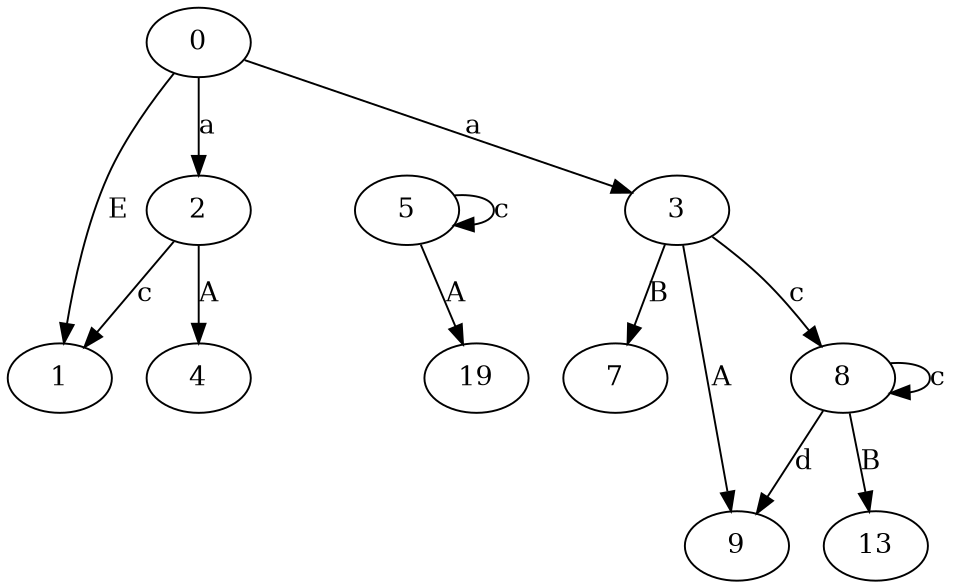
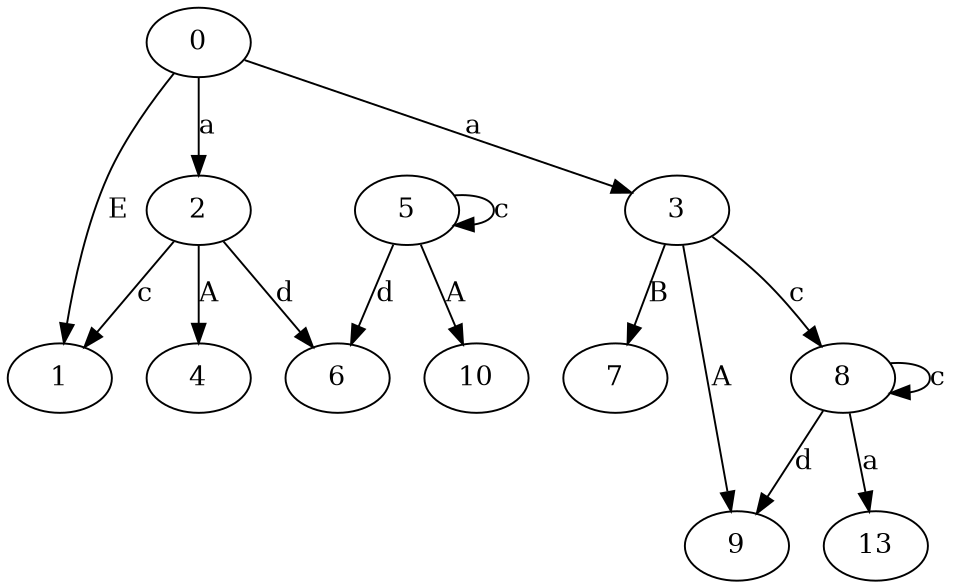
  digraph {
    fontname="DejaVu Serif"
    node [fontname="DejaVu Serif"]
    edge [fontname="DejaVu Serif"]
    0
    1
    2
    3
    4
+   6
    7
    8
    9
    5
-   10 [label=19]
+   10
    n12 [label=13]
    0 -> 1 [label=E]
    0 -> 2 [label=a]
    0 -> 3 [label=a]
    2 -> 1 [label=c]
    2 -> 4 [label=A]
+   2 -> 6 [label=d]
    3 -> 7 [label=B]
    3 -> 8 [label=c]
    3 -> 9 [label=A]
    8 -> 8 [label=c]
    8 -> 9 [label=d]
-   8 -> n12 [label=B]
+   8 -> n12 [label=a]
+   5 -> 6 [label=d]
    5 -> 5 [label=c]
    5 -> 10 [label=A]
  }
